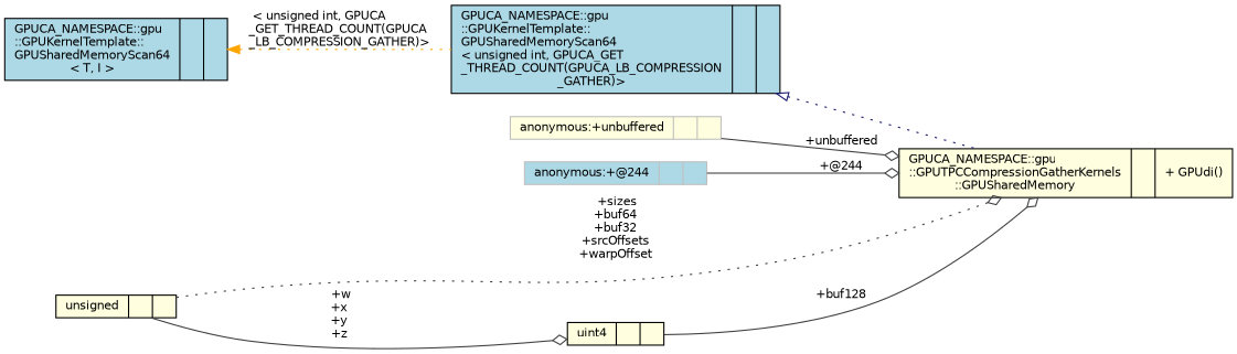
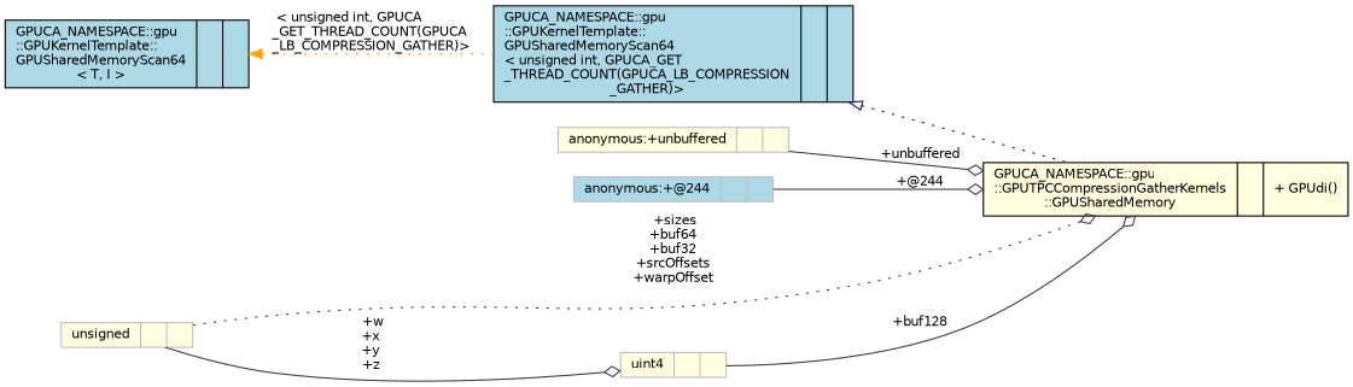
  digraph {
    rankdir=LR
    node [color=black fillcolor=lightyellow fontname=Helvetica fontsize=10 shape=record style=filled]
    edge [color=grey25 fontname=Helvetica fontsize=10 labelfontname=Helvetica labelfontsize=10 style=solid arrowhead=odiamond]
    n1 [fontcolor=black height=0.2 label="{GPUCA_NAMESPACE::gpu\l::GPUTPCCompressionGatherKernels\l::GPUSharedMemory\n||+ GPUdi()\l}" width=0.4]
    n2 [fillcolor=lightblue height=0.2 label="{GPUCA_NAMESPACE::gpu\l::GPUKernelTemplate::\lGPUSharedMemoryScan64\l\< unsigned int, GPUCA_GET\l_THREAD_COUNT(GPUCA_LB_COMPRESSION\l_GATHER)\>\n||}" width=0.4]
    n3 [fillcolor=lightblue height=0.2 label="{GPUCA_NAMESPACE::gpu\l::GPUKernelTemplate::\lGPUSharedMemoryScan64\l\< T, I \>\n||}" width=0.4]
    n4 [color=grey75 height=0.2 label="{anonymous:+unbuffered\n||}" width=0.4]
    n5 [color=grey75 fillcolor=lightblue height=0.2 label="{anonymous:+@244\n||}" width=0.4]
-   n6 [height=0.2 label="{uint4\n||}" width=0.4]
-   n7 [height=0.2 label="{unsigned\n||}" width=0.4]
+   n6 [color=grey75 height=0.2 label="{uint4\n||}" width=0.4]
+   n7 [color=grey75 height=0.2 label="{unsigned\n||}" width=0.4]
    n2 -> n1 [arrowtail=onormal color=midnightblue dir=back style=dotted arrowhead=""]
    n3 -> n2 [color=orange dir=back label=" \< unsigned int, GPUCA\l_GET_THREAD_COUNT(GPUCA\l_LB_COMPRESSION_GATHER)\>" style=dotted arrowhead=""]
    n4 -> n1 [label=" +unbuffered"]
    n5 -> n1 [label=" +@244"]
    n6 -> n1 [label=" +buf128"]
    n7 -> n1 [label=" +sizes\n+buf64\n+buf32\n+srcOffsets\n+warpOffset" style=dotted]
    n7 -> n6 [label=" +w\n+x\n+y\n+z"]
  }
